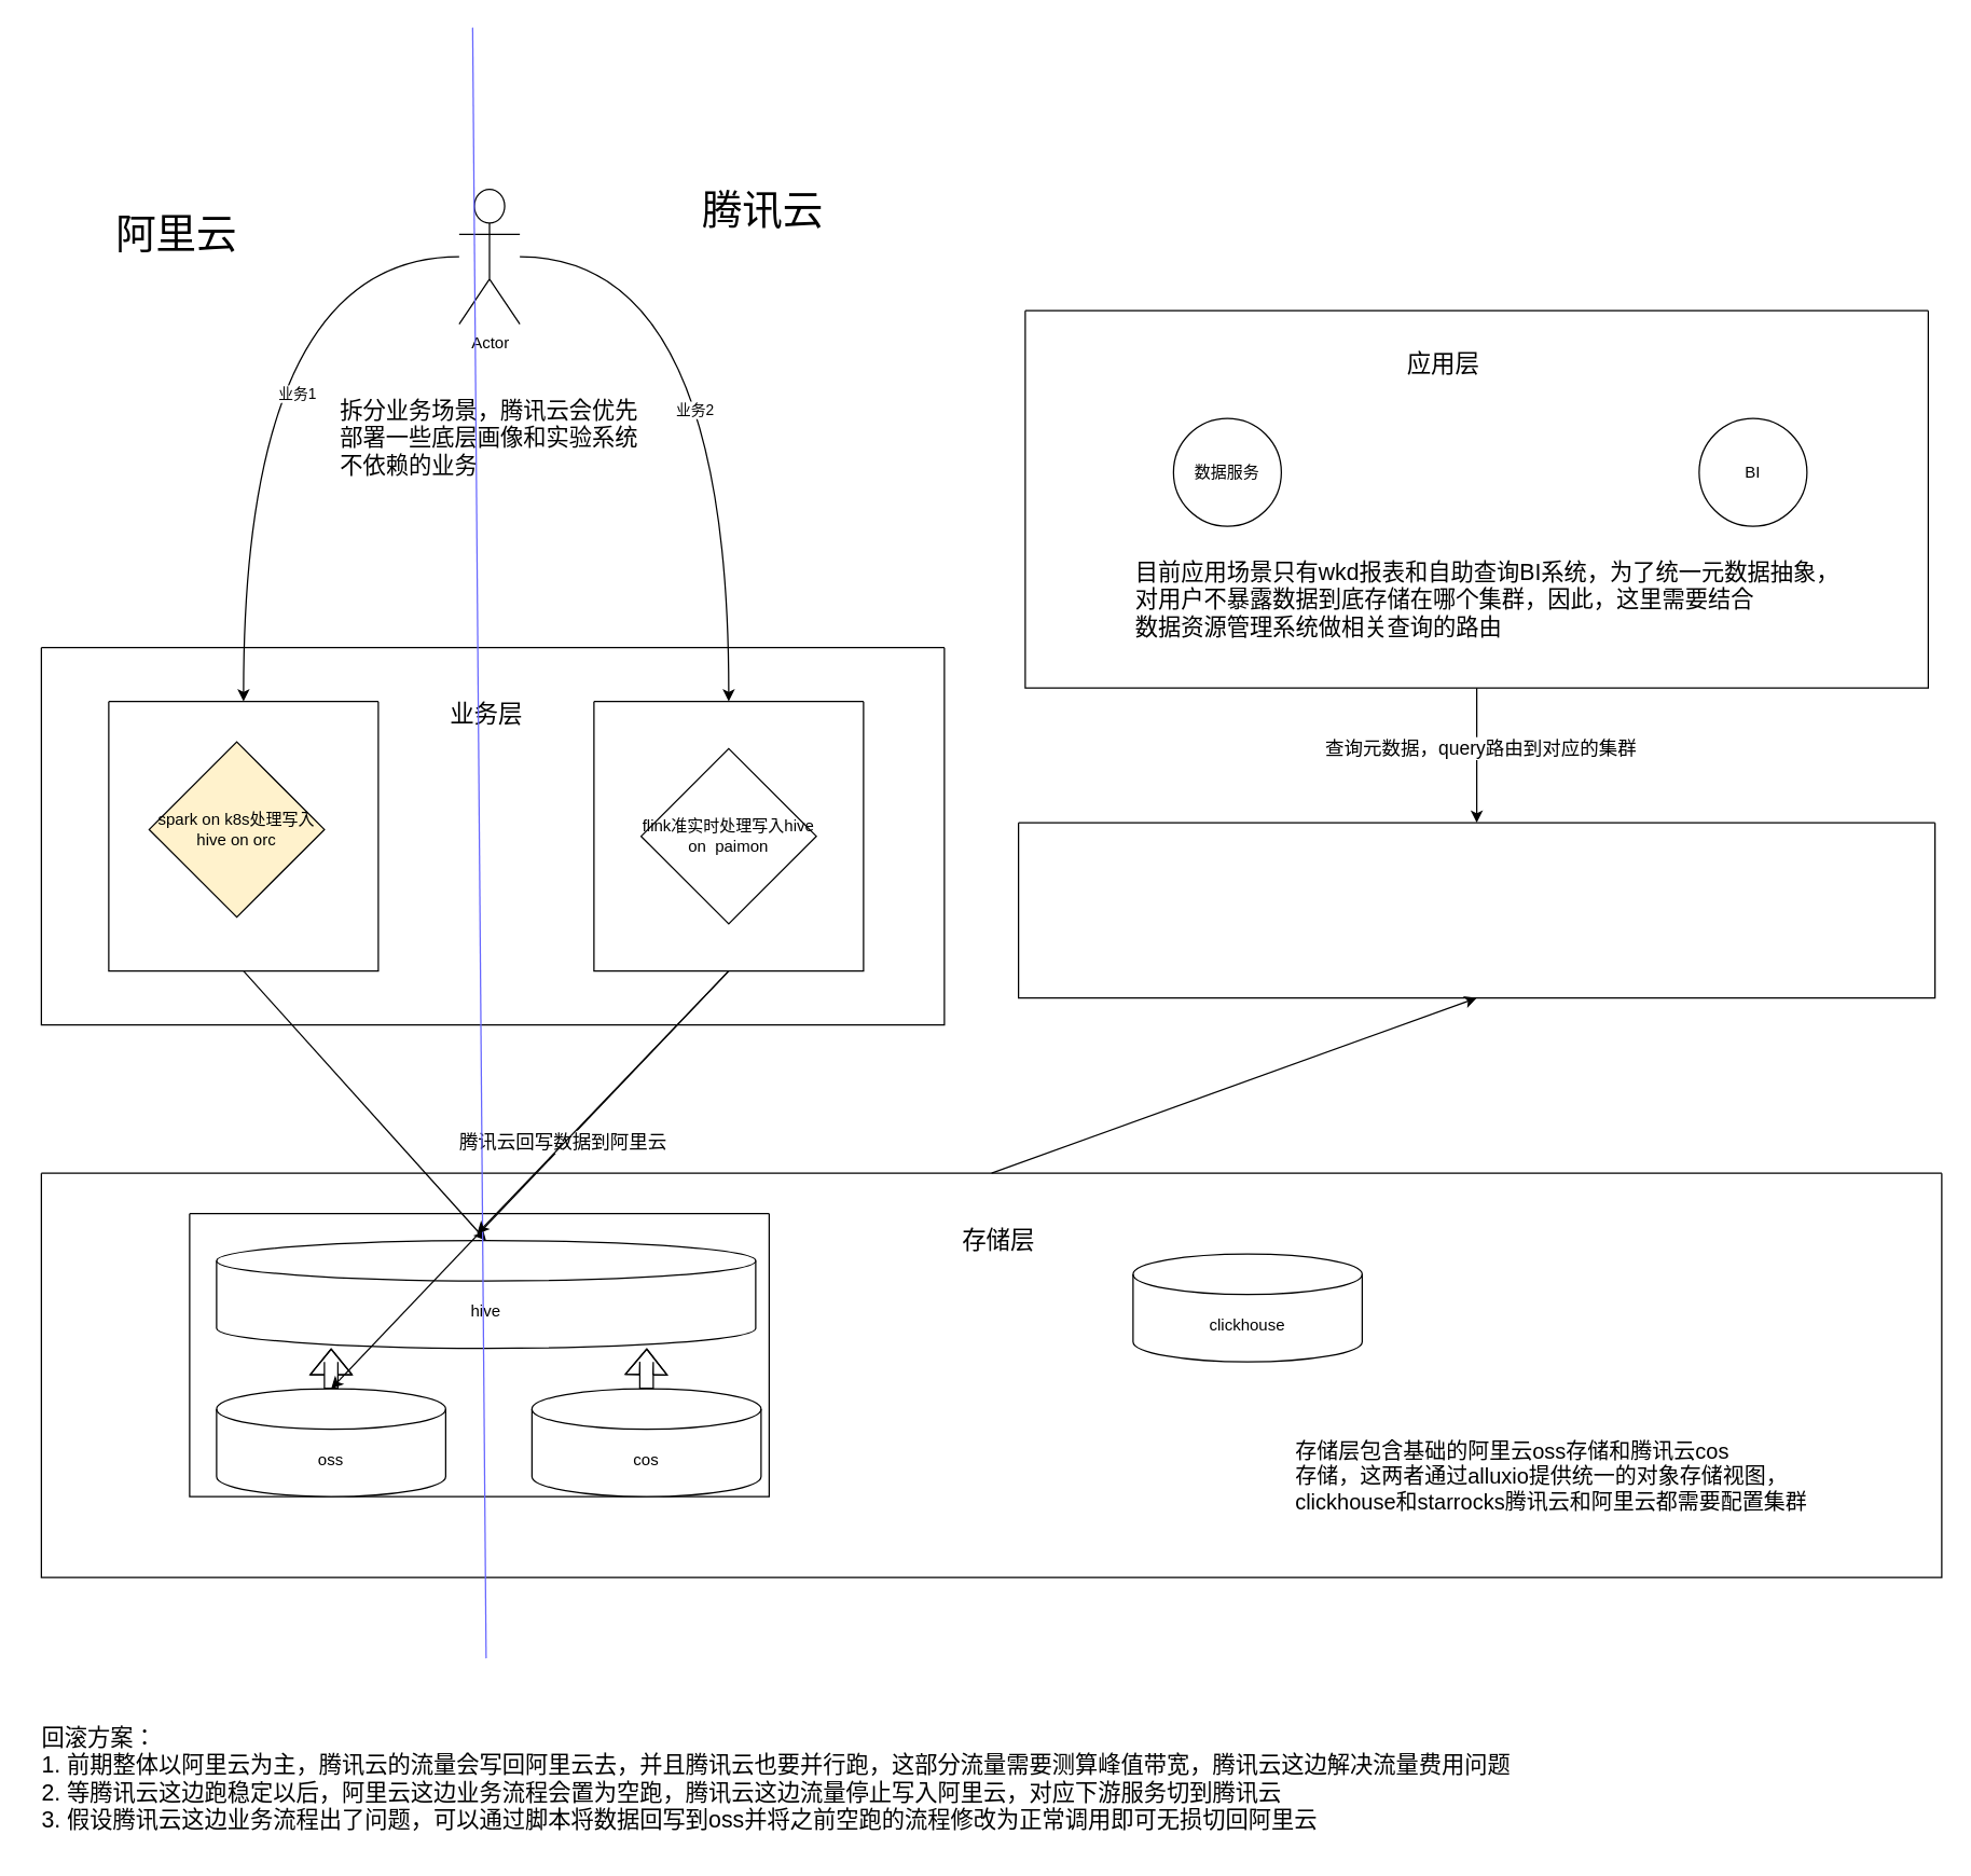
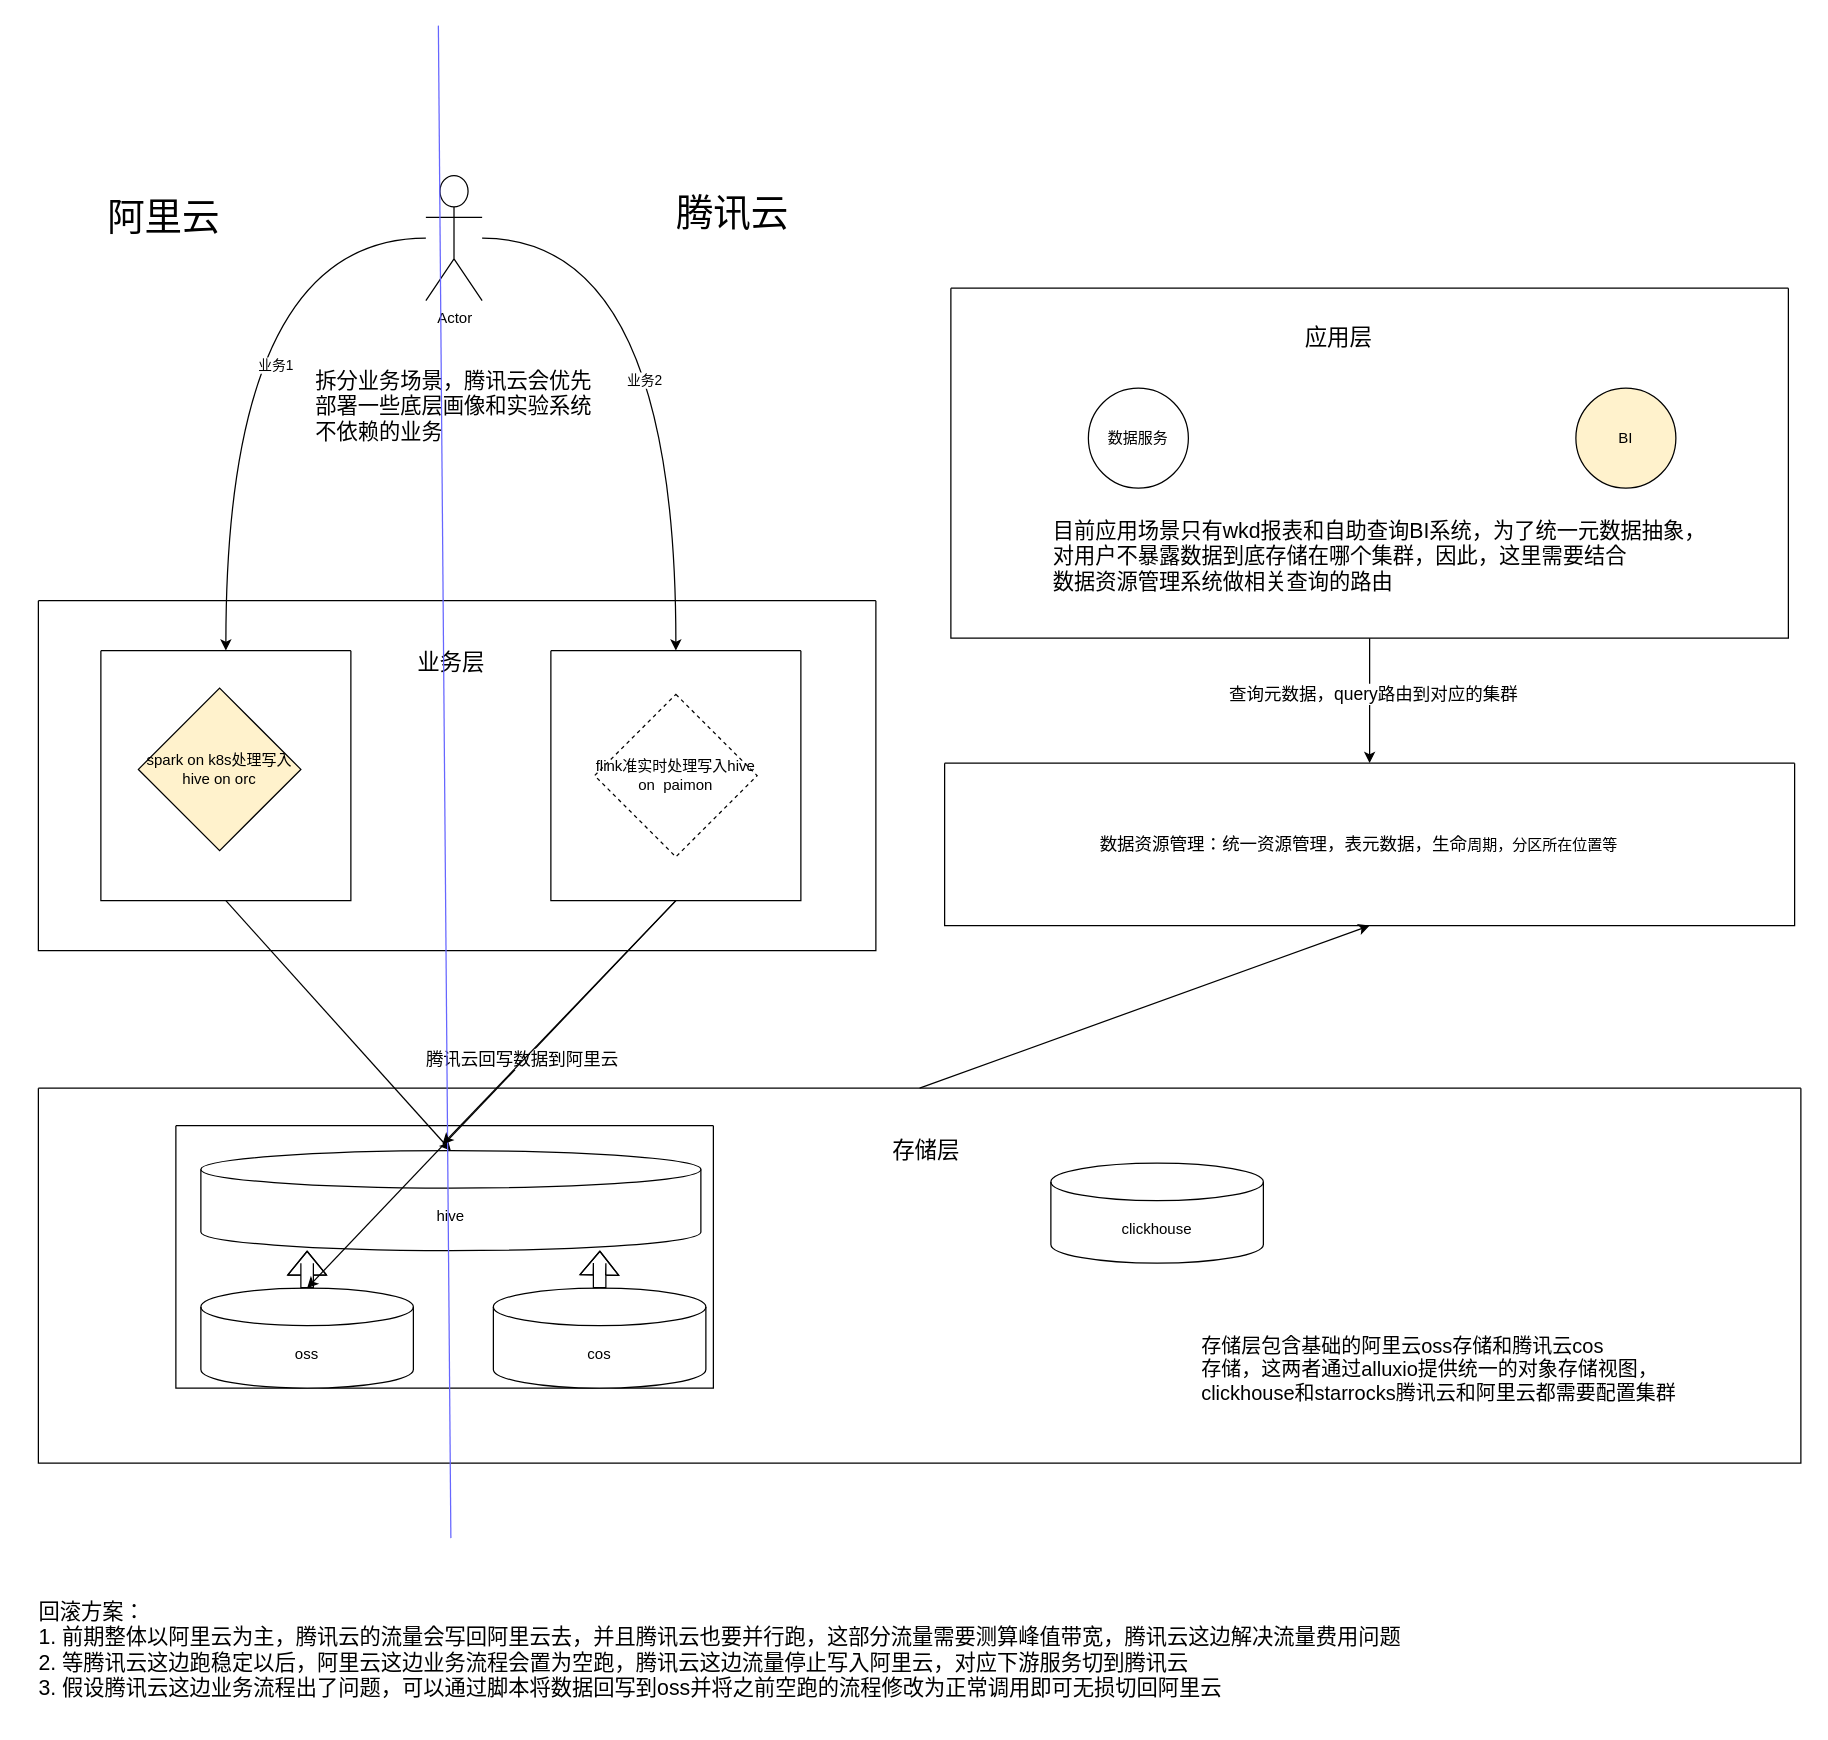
  <mxCell id="0" />
  <mxCell id="1" parent="0" />
  <mxCell id="2" style="edgeStyle=orthogonalEdgeStyle;rounded=0;orthogonalLoop=1;jettySize=auto;html=1;" edge="1" parent="1" source="4" target="30"><mxGeometry relative="1" as="geometry" /></mxCell>
  <mxCell id="3" value="&lt;font style=&quot;font-size: 14px;&quot;&gt;查询元数据，query路由到对应的集群&lt;/font&gt;" style="edgeLabel;html=1;align=center;verticalAlign=middle;resizable=0;points=[];" vertex="1" connectable="0" parent="2"><mxGeometry x="-0.12" y="2" relative="1" as="geometry"><mxPoint as="offset" /></mxGeometry></mxCell>
  <mxCell id="4" value="" style="swimlane;startSize=0;" vertex="1" parent="1"><mxGeometry x="760" y="230" width="670" height="280" as="geometry" /></mxCell>
  <mxCell id="5" value="&lt;span style=&quot;font-size: 18px;&quot;&gt;应用层&lt;/span&gt;" style="text;html=1;align=center;verticalAlign=middle;resizable=0;points=[];autosize=1;strokeColor=none;fillColor=none;" vertex="1" parent="4"><mxGeometry x="270" y="20" width="80" height="40" as="geometry" /></mxCell>
  <mxCell id="6" value="数据服务" style="ellipse;whiteSpace=wrap;html=1;aspect=fixed;" vertex="1" parent="4"><mxGeometry x="110" y="80" width="80" height="80" as="geometry" /></mxCell>
- <mxCell id="7" value="BI" style="ellipse;whiteSpace=wrap;html=1;aspect=fixed;" vertex="1" parent="4"><mxGeometry x="500" y="80" width="80" height="80" as="geometry" /></mxCell>
+ <mxCell id="7" value="BI" style="ellipse;whiteSpace=wrap;html=1;aspect=fixed;fillColor=#fff2cc;" vertex="1" parent="4"><mxGeometry x="500" y="80" width="80" height="80" as="geometry" /></mxCell>
  <mxCell id="8" value="&lt;font style=&quot;font-size: 17px;&quot;&gt;目前应用场景只有wkd报表和自助查询BI系统，为了统一元数据抽象，&lt;br&gt;对用户不暴露数据到底存储在哪个集群，因此，这里需要结合&lt;br&gt;数据资源管理系统做相关查询的路由&lt;/font&gt;" style="text;html=1;align=left;verticalAlign=middle;resizable=0;points=[];autosize=1;strokeColor=none;fillColor=none;" vertex="1" parent="4"><mxGeometry x="80" y="180" width="550" height="70" as="geometry" /></mxCell>
  <mxCell id="9" style="rounded=0;orthogonalLoop=1;jettySize=auto;html=1;exitX=0.5;exitY=0;exitDx=0;exitDy=0;entryX=0.5;entryY=1;entryDx=0;entryDy=0;" edge="1" parent="1" source="10" target="30"><mxGeometry relative="1" as="geometry" /></mxCell>
  <mxCell id="10" value="" style="swimlane;startSize=0;" vertex="1" parent="1"><mxGeometry x="30" y="870" width="1410" height="300" as="geometry" /></mxCell>
  <mxCell id="11" value="&lt;span style=&quot;font-size: 18px;&quot;&gt;存储层&lt;/span&gt;" style="text;html=1;align=center;verticalAlign=middle;resizable=0;points=[];autosize=1;strokeColor=none;fillColor=none;" vertex="1" parent="10"><mxGeometry x="670" y="30" width="80" height="40" as="geometry" /></mxCell>
  <mxCell id="12" value="clickhouse" style="shape=cylinder3;whiteSpace=wrap;html=1;boundedLbl=1;backgroundOutline=1;size=15;" vertex="1" parent="10"><mxGeometry x="810" y="60" width="170" height="80" as="geometry" /></mxCell>
  <mxCell id="13" value="" style="swimlane;startSize=0;" vertex="1" parent="10"><mxGeometry x="110" y="30" width="430" height="210" as="geometry" /></mxCell>
  <mxCell id="14" value="oss" style="shape=cylinder3;whiteSpace=wrap;html=1;boundedLbl=1;backgroundOutline=1;size=15;" vertex="1" parent="13"><mxGeometry x="20" y="130" width="170" height="80" as="geometry" /></mxCell>
  <mxCell id="15" value="cos" style="shape=cylinder3;whiteSpace=wrap;html=1;boundedLbl=1;backgroundOutline=1;size=15;" vertex="1" parent="13"><mxGeometry x="254" y="130" width="170" height="80" as="geometry" /></mxCell>
  <mxCell id="16" value="&lt;font style=&quot;font-size: 14px;&quot;&gt;Alluxio&lt;/font&gt;" style="text;html=1;align=center;verticalAlign=middle;resizable=0;points=[];autosize=1;strokeColor=none;fillColor=none;" vertex="1" parent="13"><mxGeometry x="170" y="18" width="60" height="30" as="geometry" /></mxCell>
  <mxCell id="17" value="hive" style="shape=cylinder3;whiteSpace=wrap;html=1;boundedLbl=1;backgroundOutline=1;size=15;" vertex="1" parent="13"><mxGeometry x="20" y="20" width="400" height="80" as="geometry" /></mxCell>
  <mxCell id="18" style="edgeStyle=orthogonalEdgeStyle;rounded=0;orthogonalLoop=1;jettySize=auto;html=1;shape=flexArrow;" edge="1" parent="13" source="14"><mxGeometry relative="1" as="geometry"><mxPoint x="105" y="100" as="targetPoint" /></mxGeometry></mxCell>
  <mxCell id="19" style="edgeStyle=orthogonalEdgeStyle;rounded=0;orthogonalLoop=1;jettySize=auto;html=1;entryX=0.798;entryY=1;entryDx=0;entryDy=0;entryPerimeter=0;shape=flexArrow;" edge="1" parent="13" source="15" target="17"><mxGeometry relative="1" as="geometry" /></mxCell>
  <mxCell id="20" value="&lt;div style=&quot;text-align: left; font-size: 16px;&quot;&gt;&lt;span style=&quot;background-color: initial;&quot;&gt;&lt;font style=&quot;font-size: 16px;&quot;&gt;存储层包含基础的阿里云oss存储和腾讯云cos&lt;/font&gt;&lt;/span&gt;&lt;/div&gt;&lt;div style=&quot;text-align: left; font-size: 16px;&quot;&gt;&lt;span style=&quot;background-color: initial;&quot;&gt;&lt;font style=&quot;font-size: 16px;&quot;&gt;存储，这两者通过alluxio提供统一的对象存储视图，&lt;/font&gt;&lt;/span&gt;&lt;/div&gt;&lt;div style=&quot;text-align: left; font-size: 16px;&quot;&gt;&lt;span style=&quot;background-color: initial;&quot;&gt;&lt;font style=&quot;font-size: 16px;&quot;&gt;clickhouse和starrocks腾讯云和阿里云都需要配置集群&lt;/font&gt;&lt;/span&gt;&lt;/div&gt;" style="text;html=1;align=center;verticalAlign=middle;resizable=0;points=[];autosize=1;strokeColor=none;fillColor=none;" vertex="1" parent="10"><mxGeometry x="920" y="190" width="400" height="70" as="geometry" /></mxCell>
  <mxCell id="21" value="" style="swimlane;startSize=0;" vertex="1" parent="1"><mxGeometry x="30" y="480" width="670" height="280" as="geometry" /></mxCell>
  <mxCell id="22" value="&lt;span style=&quot;font-size: 18px;&quot;&gt;业务层&lt;/span&gt;" style="text;html=1;align=center;verticalAlign=middle;resizable=0;points=[];autosize=1;strokeColor=none;fillColor=none;" vertex="1" parent="21"><mxGeometry x="290" y="30" width="80" height="40" as="geometry" /></mxCell>
  <mxCell id="23" value="" style="swimlane;startSize=0;" vertex="1" parent="21"><mxGeometry x="50" y="40" width="200" height="200" as="geometry" /></mxCell>
  <mxCell id="24" value="spark on k8s处理写入hive on orc" style="rhombus;whiteSpace=wrap;html=1;fillColor=#fff2cc;" vertex="1" parent="23"><mxGeometry x="30" y="30" width="130" height="130" as="geometry" /></mxCell>
  <mxCell id="25" value="" style="swimlane;startSize=0;" vertex="1" parent="21"><mxGeometry x="410" y="40" width="200" height="200" as="geometry" /></mxCell>
- <mxCell id="26" value="flink准实时处理写入hive on&amp;nbsp; paimon" style="rhombus;whiteSpace=wrap;html=1;" vertex="1" parent="25"><mxGeometry x="35" y="35" width="130" height="130" as="geometry" /></mxCell>
+ <mxCell id="26" value="flink准实时处理写入hive on&amp;nbsp; paimon" style="rhombus;whiteSpace=wrap;html=1;dashed=1;" vertex="1" parent="25"><mxGeometry x="35" y="35" width="130" height="130" as="geometry" /></mxCell>
  <mxCell id="27" style="rounded=0;orthogonalLoop=1;jettySize=auto;html=1;exitX=0.5;exitY=1;exitDx=0;exitDy=0;entryX=0.5;entryY=0;entryDx=0;entryDy=0;entryPerimeter=0;" edge="1" parent="1" source="25" target="14"><mxGeometry relative="1" as="geometry"><mxPoint x="250" y="1040" as="targetPoint" /></mxGeometry></mxCell>
  <mxCell id="28" value="&lt;font style=&quot;font-size: 14px;&quot;&gt;腾讯云回写数据到阿里云&lt;/font&gt;" style="edgeLabel;html=1;align=center;verticalAlign=middle;resizable=0;points=[];" vertex="1" connectable="0" parent="27"><mxGeometry x="-0.178" y="-3" relative="1" as="geometry"><mxPoint y="1" as="offset" /></mxGeometry></mxCell>
  <mxCell id="29" style="rounded=0;orthogonalLoop=1;jettySize=auto;html=1;exitX=0.5;exitY=1;exitDx=0;exitDy=0;entryX=0.5;entryY=0;entryDx=0;entryDy=0;entryPerimeter=0;" edge="1" parent="1" source="23" target="17"><mxGeometry relative="1" as="geometry"><mxPoint x="245" y="1030" as="targetPoint" /></mxGeometry></mxCell>
  <mxCell id="30" value="" style="swimlane;startSize=0;" vertex="1" parent="1"><mxGeometry x="755" y="610" width="680" height="130" as="geometry" /></mxCell>
+ <mxCell id="31" value="&lt;span style=&quot;font-size: 14px;&quot;&gt;数据资源管理：&lt;/span&gt;&lt;font style=&quot;border-color: var(--border-color); font-size: 14px;&quot;&gt;统一资源管理，表元数据，生命&lt;/font&gt;周期，分区所在位置等" style="text;html=1;align=center;verticalAlign=middle;resizable=0;points=[];autosize=1;strokeColor=none;fillColor=none;" vertex="1" parent="30"><mxGeometry x="111" y="50" width="440" height="30" as="geometry" /></mxCell>
  <mxCell id="32" style="edgeStyle=orthogonalEdgeStyle;rounded=0;orthogonalLoop=1;jettySize=auto;html=1;entryX=0.5;entryY=0;entryDx=0;entryDy=0;curved=1;" edge="1" parent="1" source="36" target="23"><mxGeometry relative="1" as="geometry" /></mxCell>
  <mxCell id="33" value="业务1" style="edgeLabel;html=1;align=center;verticalAlign=middle;resizable=0;points=[];" vertex="1" connectable="0" parent="32"><mxGeometry x="0.064" y="39" relative="1" as="geometry"><mxPoint as="offset" /></mxGeometry></mxCell>
  <mxCell id="34" style="edgeStyle=orthogonalEdgeStyle;rounded=0;orthogonalLoop=1;jettySize=auto;html=1;curved=1;" edge="1" parent="1" source="36" target="25"><mxGeometry relative="1" as="geometry" /></mxCell>
  <mxCell id="35" value="业务2" style="edgeLabel;html=1;align=center;verticalAlign=middle;resizable=0;points=[];" vertex="1" connectable="0" parent="34"><mxGeometry x="0.104" y="-26" relative="1" as="geometry"><mxPoint as="offset" /></mxGeometry></mxCell>
  <mxCell id="36" value="Actor" style="shape=umlActor;verticalLabelPosition=bottom;verticalAlign=top;html=1;outlineConnect=0;" vertex="1" parent="1"><mxGeometry x="340" y="140" width="45" height="100" as="geometry" /></mxCell>
  <mxCell id="37" value="&lt;font style=&quot;font-size: 17px;&quot;&gt;拆分业务场景，腾讯云会优先&lt;br&gt;部署一些底层画像和实验系统&lt;br&gt;不依赖的业务&lt;/font&gt;" style="text;html=1;align=left;verticalAlign=middle;resizable=0;points=[];autosize=1;strokeColor=none;fillColor=none;" vertex="1" parent="1"><mxGeometry x="250" y="290" width="240" height="70" as="geometry" /></mxCell>
  <mxCell id="38" value="&lt;font style=&quot;font-size: 30px;&quot;&gt;阿里云&lt;/font&gt;" style="text;html=1;align=center;verticalAlign=middle;resizable=0;points=[];autosize=1;strokeColor=none;fillColor=none;" vertex="1" parent="1"><mxGeometry x="75" y="148" width="110" height="50" as="geometry" /></mxCell>
- <mxCell id="39" value="&lt;font style=&quot;font-size: 30px;&quot;&gt;腾讯云&lt;/font&gt;" style="text;html=1;align=center;verticalAlign=middle;resizable=0;points=[];autosize=1;strokeColor=none;fillColor=none;" vertex="1" parent="1"><mxGeometry x="510" y="130" width="110" height="50" as="geometry" /></mxCell>
+ <mxCell id="39" value="&lt;font style=&quot;font-size: 30px;&quot;&gt;腾讯云&lt;/font&gt;" style="text;html=1;align=center;verticalAlign=middle;resizable=0;points=[];autosize=1;strokeColor=none;fillColor=none;" vertex="1" parent="1"><mxGeometry x="530" y="145" width="110" height="50" as="geometry" /></mxCell>
  <mxCell id="40" value="" style="endArrow=none;html=1;rounded=0;strokeColor=#6666FF;" edge="1" parent="1"><mxGeometry width="50" height="50" relative="1" as="geometry"><mxPoint x="360" y="1230" as="sourcePoint" /><mxPoint x="350" y="20" as="targetPoint" /></mxGeometry></mxCell>
  <mxCell id="41" style="rounded=0;orthogonalLoop=1;jettySize=auto;html=1;exitX=0.5;exitY=1;exitDx=0;exitDy=0;entryX=0.483;entryY=-0.062;entryDx=0;entryDy=0;entryPerimeter=0;" edge="1" parent="1" source="25" target="17"><mxGeometry relative="1" as="geometry" /></mxCell>
  <mxCell id="42" value="&lt;div style=&quot;text-align: left; font-size: 17px;&quot;&gt;&lt;span style=&quot;background-color: initial;&quot;&gt;&lt;font style=&quot;font-size: 17px;&quot;&gt;回滚方案：&lt;/font&gt;&lt;/span&gt;&lt;/div&gt;&lt;div style=&quot;text-align: left; font-size: 17px;&quot;&gt;&lt;span style=&quot;background-color: initial;&quot;&gt;&lt;font style=&quot;font-size: 17px;&quot;&gt;1. 前期整体以阿里云为主，腾讯云的流量会写回阿里云去，并且腾讯云也要并行跑，这部分流量需要测算峰值带宽，腾讯云这边解决流量费用问题&lt;/font&gt;&lt;/span&gt;&lt;/div&gt;&lt;div style=&quot;text-align: left; font-size: 17px;&quot;&gt;&lt;span style=&quot;background-color: initial;&quot;&gt;&lt;font style=&quot;font-size: 17px;&quot;&gt;2. 等腾讯云这边跑稳定以后，阿里云这边业务流程会置为空跑，腾讯云这边流量停止写入阿里云，对应下游服务切到腾讯云&lt;/font&gt;&lt;/span&gt;&lt;/div&gt;&lt;div style=&quot;text-align: left; font-size: 17px;&quot;&gt;&lt;span style=&quot;background-color: initial;&quot;&gt;&lt;font style=&quot;font-size: 17px;&quot;&gt;3. 假设腾讯云这边业务流程出了问题，可以通过脚本将数据回写到oss并将之前空跑的流程修改为正常调用即可无损切回阿里云&lt;/font&gt;&lt;/span&gt;&lt;/div&gt;" style="text;html=1;align=center;verticalAlign=middle;resizable=0;points=[];autosize=1;strokeColor=none;fillColor=none;" vertex="1" parent="1"><mxGeometry x="20" y="1270" width="1110" height="100" as="geometry" /></mxCell>
